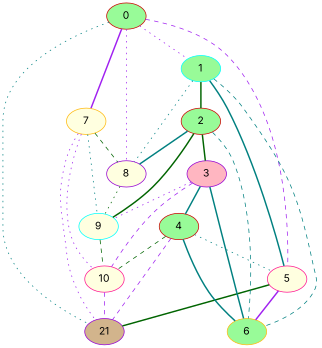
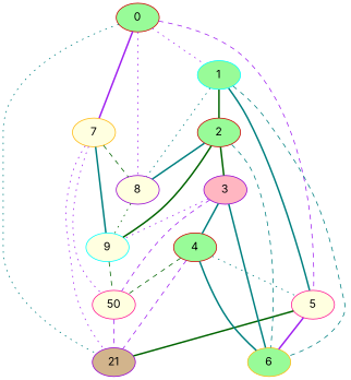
  graph {
    fontname=Inter
    node [color=red3 fillcolor=palegreen fontname=Inter style=filled]
    edge [color=purple fontname=Inter style=bold]
    0
    1 [color=cyan]
    5 [color=deeppink fillcolor=lightyellow]
    7 [color=darkgoldenrod1 fillcolor=lightyellow]
    8 [color=darkviolet fillcolor=lightyellow]
    n6 [color=darkviolet fillcolor=tan label=21]
    2
    6 [color=darkgoldenrod1]
    9 [color=cyan fillcolor=lightyellow]
-   10 [color=deeppink fillcolor=lightyellow]
+   10 [color=deeppink fillcolor=lightyellow label=50]
    3 [color=darkviolet fillcolor=lightpink]
    4
    0 -- 1 [style=dotted]
    0 -- 5 [style=dashed]
    0 -- 7
    0 -- 8 [style=dotted]
    0 -- n6 [color=teal style=dotted]
    1 -- 5 [color=teal]
    1 -- 8 [color=teal style=dotted]
    1 -- 2 [color=darkgreen]
    1 -- 6 [color=teal style=dashed]
    5 -- n6 [color=darkgreen]
    5 -- 6
    7 -- 8 [color=darkgreen style=dashed]
    7 -- n6 [style=dotted]
-   7 -- 9 [color=teal style=dotted]
+   7 -- 9 [color=teal]
    7 -- 10 [style=dotted]
    8 -- 9 [color=darkgreen style=dotted]
    2 -- 8 [color=teal]
    2 -- 6 [color=teal style=dashed]
    2 -- 9 [color=darkgreen]
    2 -- 3 [color=darkgreen]
    9 -- 10 [color=darkgreen style=dashed]
    10 -- n6 [style=dashed]
    3 -- 6 [color=teal]
    3 -- 9 [style=dotted]
    3 -- 10 [style=dashed]
    3 -- 4 [color=teal]
    4 -- 5 [color=teal style=dotted]
    4 -- n6 [style=dashed]
    4 -- 6 [color=teal]
    4 -- 10 [color=darkgreen style=dashed]
  }
